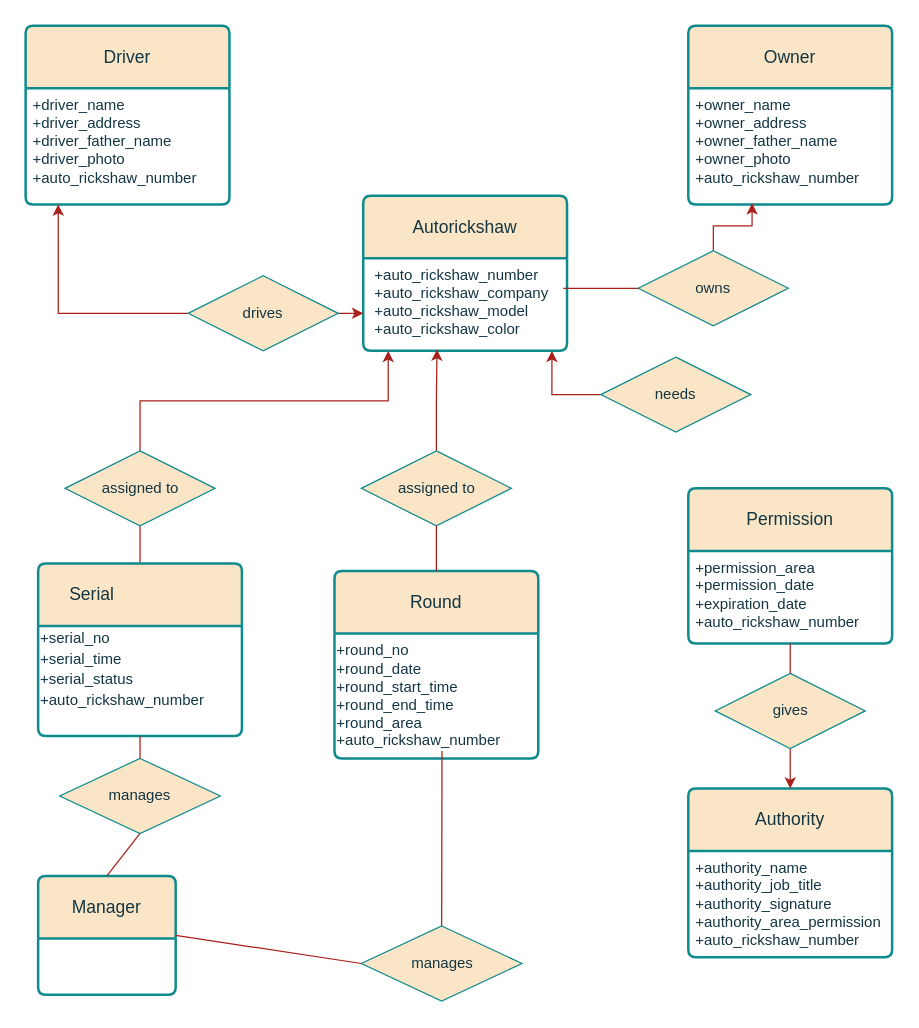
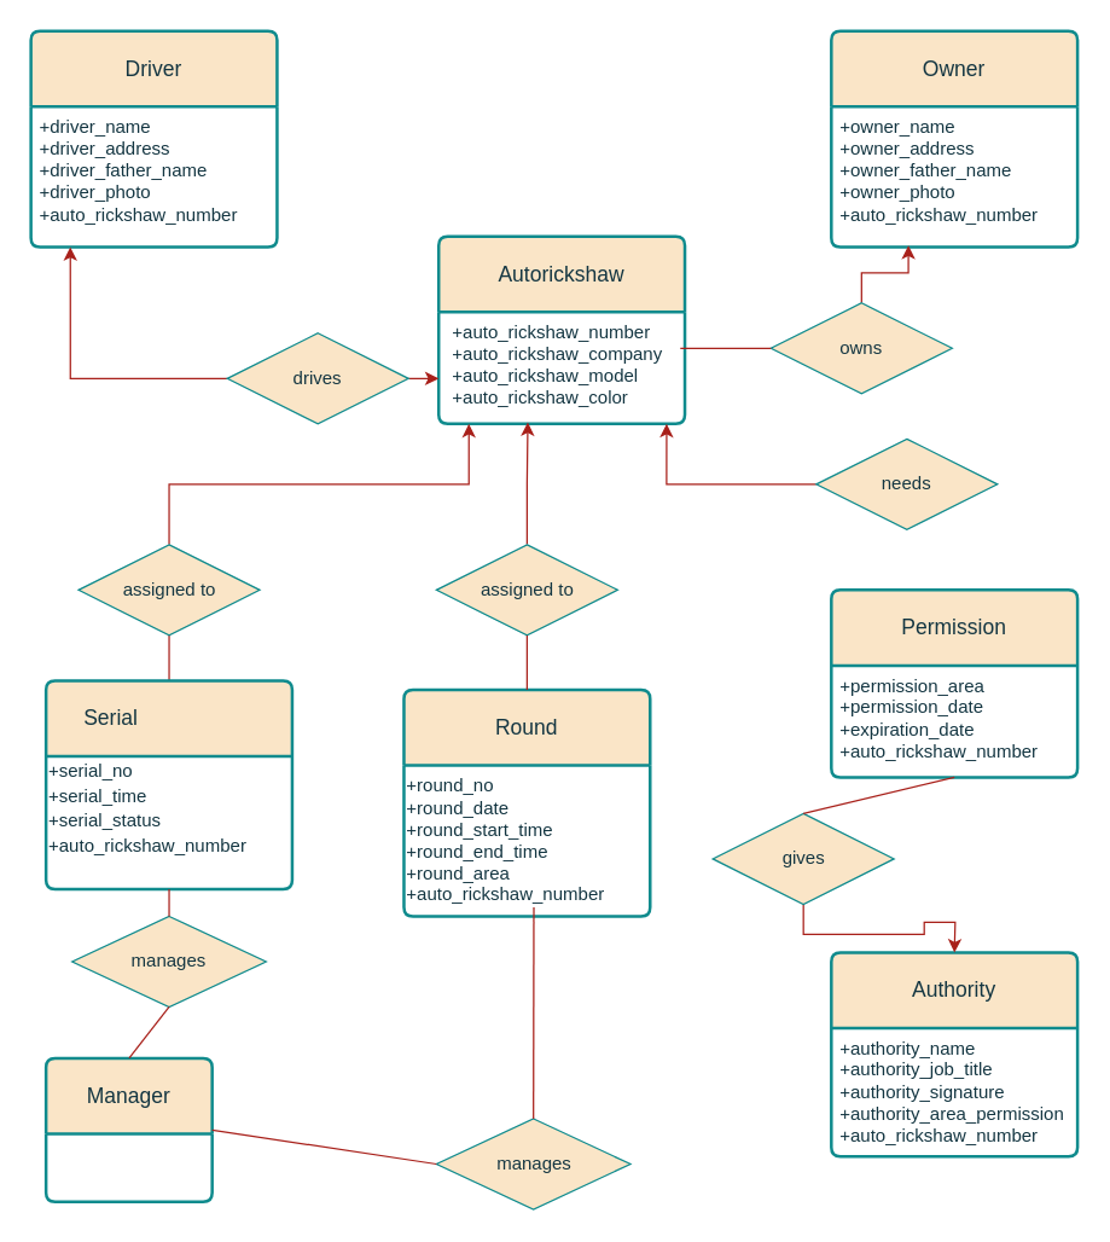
  <mxCell id="0" />
  <mxCell id="1" parent="0" />
  <mxCell id="2" value="Driver" style="swimlane;childLayout=stackLayout;horizontal=1;startSize=50;horizontalStack=0;rounded=1;fontSize=14;fontStyle=0;strokeWidth=2;resizeParent=0;resizeLast=1;shadow=0;dashed=0;align=center;arcSize=4;whiteSpace=wrap;html=1;labelBackgroundColor=none;fillColor=#FAE5C7;strokeColor=#0F8B8D;fontColor=#143642;" parent="1" vertex="1"><mxGeometry x="20" y="20" width="163" height="143" as="geometry" /></mxCell>
  <mxCell id="3" value="&lt;font style=&quot;font-size: 12px;&quot;&gt;+driver_name&lt;br&gt;+driver_address&lt;br&gt;+driver_father_name&lt;br&gt;+driver_photo&lt;br&gt;+auto_rickshaw_number&lt;/font&gt;" style="align=left;strokeColor=none;fillColor=none;spacingLeft=4;fontSize=12;verticalAlign=top;resizable=0;rotatable=0;part=1;html=1;labelBackgroundColor=none;fontColor=#143642;" parent="2" vertex="1"><mxGeometry y="50" width="163" height="93" as="geometry" /></mxCell>
  <mxCell id="4" value="Autorickshaw" style="swimlane;childLayout=stackLayout;horizontal=1;startSize=50;horizontalStack=0;rounded=1;fontSize=14;fontStyle=0;strokeWidth=2;resizeParent=0;resizeLast=1;shadow=0;dashed=0;align=center;arcSize=4;whiteSpace=wrap;html=1;labelBackgroundColor=none;fillColor=#FAE5C7;strokeColor=#0F8B8D;fontColor=#143642;" parent="1" vertex="1"><mxGeometry x="290" y="156" width="163" height="124" as="geometry" /></mxCell>
  <mxCell id="5" value="&lt;div&gt;&amp;nbsp;+auto_rickshaw_number&lt;/div&gt;&lt;div&gt;&amp;nbsp;+auto_rickshaw_company&lt;/div&gt;&lt;div&gt;&amp;nbsp;+auto_rickshaw_model&lt;/div&gt;&lt;div&gt;&amp;nbsp;+auto_rickshaw_color&lt;/div&gt;" style="align=left;strokeColor=none;fillColor=none;spacingLeft=4;fontSize=12;verticalAlign=top;resizable=0;rotatable=0;part=1;html=1;labelBackgroundColor=none;fontColor=#143642;" parent="4" vertex="1"><mxGeometry y="50" width="163" height="74" as="geometry" /></mxCell>
  <mxCell id="6" value="Owner" style="swimlane;childLayout=stackLayout;horizontal=1;startSize=50;horizontalStack=0;rounded=1;fontSize=14;fontStyle=0;strokeWidth=2;resizeParent=0;resizeLast=1;shadow=0;dashed=0;align=center;arcSize=4;whiteSpace=wrap;html=1;labelBackgroundColor=none;fillColor=#FAE5C7;strokeColor=#0F8B8D;fontColor=#143642;" parent="1" vertex="1"><mxGeometry x="550" y="20" width="163" height="143" as="geometry" /></mxCell>
  <mxCell id="7" value="&lt;div style=&quot;border-color: var(--border-color);&quot;&gt;+owner_name&lt;/div&gt;&lt;div style=&quot;border-color: var(--border-color);&quot;&gt;+owner_address&lt;/div&gt;&lt;div style=&quot;border-color: var(--border-color);&quot;&gt;+owner_father_name&lt;/div&gt;&lt;div style=&quot;border-color: var(--border-color);&quot;&gt;+owner_photo&lt;/div&gt;&lt;div style=&quot;border-color: var(--border-color);&quot;&gt;+auto_rickshaw_number&lt;/div&gt;" style="align=left;strokeColor=none;fillColor=none;spacingLeft=4;fontSize=12;verticalAlign=top;resizable=0;rotatable=0;part=1;html=1;labelBackgroundColor=none;fontColor=#143642;" parent="6" vertex="1"><mxGeometry y="50" width="163" height="93" as="geometry" /></mxCell>
  <mxCell id="8" value="Permission" style="swimlane;childLayout=stackLayout;horizontal=1;startSize=50;horizontalStack=0;rounded=1;fontSize=14;fontStyle=0;strokeWidth=2;resizeParent=0;resizeLast=1;shadow=0;dashed=0;align=center;arcSize=4;whiteSpace=wrap;html=1;labelBackgroundColor=none;fillColor=#FAE5C7;strokeColor=#0F8B8D;fontColor=#143642;" parent="1" vertex="1"><mxGeometry x="550" y="390" width="163" height="124" as="geometry" /></mxCell>
  <mxCell id="9" value="&lt;div&gt;+permission_area&lt;/div&gt;&lt;div&gt;+permission_date&lt;/div&gt;&lt;div&gt;+expiration_date&lt;/div&gt;&lt;div&gt;+auto_rickshaw_number&lt;/div&gt;" style="align=left;strokeColor=none;fillColor=none;spacingLeft=4;fontSize=12;verticalAlign=top;resizable=0;rotatable=0;part=1;html=1;labelBackgroundColor=none;fontColor=#143642;" parent="8" vertex="1"><mxGeometry y="50" width="163" height="74" as="geometry" /></mxCell>
  <mxCell id="10" value="Authority" style="swimlane;childLayout=stackLayout;horizontal=1;startSize=50;horizontalStack=0;rounded=1;fontSize=14;fontStyle=0;strokeWidth=2;resizeParent=0;resizeLast=1;shadow=0;dashed=0;align=center;arcSize=4;whiteSpace=wrap;html=1;labelBackgroundColor=none;fillColor=#FAE5C7;strokeColor=#0F8B8D;fontColor=#143642;" parent="1" vertex="1"><mxGeometry x="550" y="630" width="163" height="135" as="geometry" /></mxCell>
  <mxCell id="11" value="&lt;div&gt;+authority_name&lt;/div&gt;&lt;div&gt;+authority_job_title&lt;/div&gt;&lt;div&gt;+authority_signature&lt;/div&gt;&lt;div&gt;+authority_area_permission&lt;/div&gt;&lt;div&gt;+auto_rickshaw_number&lt;/div&gt;" style="align=left;strokeColor=none;fillColor=none;spacingLeft=4;fontSize=12;verticalAlign=top;resizable=0;rotatable=0;part=1;html=1;labelBackgroundColor=none;fontColor=#143642;" parent="10" vertex="1"><mxGeometry y="50" width="163" height="85" as="geometry" /></mxCell>
  <mxCell id="12" value="Round" style="swimlane;childLayout=stackLayout;horizontal=1;startSize=50;horizontalStack=0;rounded=1;fontSize=14;fontStyle=0;strokeWidth=2;resizeParent=0;resizeLast=1;shadow=0;dashed=0;align=center;arcSize=4;whiteSpace=wrap;html=1;labelBackgroundColor=none;fillColor=#FAE5C7;strokeColor=#0F8B8D;fontColor=#143642;" parent="1" vertex="1"><mxGeometry x="267" y="456" width="163" height="150" as="geometry" /></mxCell>
  <mxCell id="13" value="&lt;div&gt;+round_no&lt;/div&gt;&lt;div&gt;+round_date&lt;/div&gt;&lt;div&gt;+round_start_time&lt;/div&gt;&lt;div&gt;+round_end_time&lt;/div&gt;&lt;div&gt;+round_area&lt;/div&gt;&lt;div style=&quot;&quot;&gt;+auto_rickshaw_number&lt;/div&gt;" style="text;html=1;align=left;verticalAlign=middle;resizable=0;points=[];autosize=1;strokeColor=none;fillColor=none;fontColor=#143642;" parent="12" vertex="1"><mxGeometry y="50" width="163" height="100" as="geometry" /></mxCell>
  <mxCell id="14" style="edgeStyle=orthogonalEdgeStyle;rounded=0;orthogonalLoop=1;jettySize=auto;html=1;exitX=1;exitY=0.5;exitDx=0;exitDy=0;entryX=0;entryY=0.595;entryDx=0;entryDy=0;entryPerimeter=0;labelBackgroundColor=none;strokeColor=#A8201A;fontColor=default;" parent="1" source="16" target="5" edge="1"><mxGeometry relative="1" as="geometry" /></mxCell>
  <mxCell id="15" style="edgeStyle=orthogonalEdgeStyle;rounded=0;orthogonalLoop=1;jettySize=auto;html=1;exitX=0;exitY=0.5;exitDx=0;exitDy=0;entryX=0.16;entryY=1;entryDx=0;entryDy=0;entryPerimeter=0;labelBackgroundColor=none;strokeColor=#A8201A;fontColor=default;" parent="1" source="16" target="3" edge="1"><mxGeometry relative="1" as="geometry" /></mxCell>
  <mxCell id="16" value="drives" style="shape=rhombus;perimeter=rhombusPerimeter;whiteSpace=wrap;html=1;align=center;labelBackgroundColor=none;fillColor=#FAE5C7;strokeColor=#0F8B8D;fontColor=#143642;" parent="1" vertex="1"><mxGeometry x="150" y="220" width="120" height="60" as="geometry" /></mxCell>
  <mxCell id="17" value="manages" style="shape=rhombus;perimeter=rhombusPerimeter;whiteSpace=wrap;html=1;align=center;labelBackgroundColor=none;fillColor=#FAE5C7;strokeColor=#0F8B8D;fontColor=#143642;" parent="1" vertex="1"><mxGeometry x="288.5" y="740" width="128.5" height="60" as="geometry" /></mxCell>
  <mxCell id="18" style="edgeStyle=orthogonalEdgeStyle;rounded=0;orthogonalLoop=1;jettySize=auto;html=1;exitX=0.5;exitY=0;exitDx=0;exitDy=0;entryX=0.313;entryY=0.989;entryDx=0;entryDy=0;entryPerimeter=0;labelBackgroundColor=none;strokeColor=#A8201A;fontColor=default;" parent="1" source="19" target="7" edge="1"><mxGeometry relative="1" as="geometry" /></mxCell>
  <mxCell id="19" value="owns" style="shape=rhombus;perimeter=rhombusPerimeter;whiteSpace=wrap;html=1;align=center;labelBackgroundColor=none;fillColor=#FAE5C7;strokeColor=#0F8B8D;fontColor=#143642;" parent="1" vertex="1"><mxGeometry x="510" y="200" width="120" height="60" as="geometry" /></mxCell>
  <mxCell id="20" value="" style="endArrow=none;html=1;rounded=0;labelBackgroundColor=none;strokeColor=#A8201A;fontColor=default;" parent="1" target="19" edge="1"><mxGeometry width="50" height="50" relative="1" as="geometry"><mxPoint x="450" y="230" as="sourcePoint" /><mxPoint x="370" y="180" as="targetPoint" /></mxGeometry></mxCell>
  <mxCell id="21" style="edgeStyle=orthogonalEdgeStyle;rounded=0;orthogonalLoop=1;jettySize=auto;html=1;exitX=0.5;exitY=0;exitDx=0;exitDy=0;entryX=0.362;entryY=0.986;entryDx=0;entryDy=0;entryPerimeter=0;strokeColor=#A8201A;fontColor=#143642;fillColor=#FAE5C7;" parent="1" source="22" target="5" edge="1"><mxGeometry relative="1" as="geometry" /></mxCell>
  <mxCell id="22" value="assigned to" style="shape=rhombus;perimeter=rhombusPerimeter;whiteSpace=wrap;html=1;align=center;labelBackgroundColor=none;fillColor=#FAE5C7;strokeColor=#0F8B8D;fontColor=#143642;" parent="1" vertex="1"><mxGeometry x="288.5" y="360" width="120" height="60" as="geometry" /></mxCell>
  <mxCell id="23" style="edgeStyle=orthogonalEdgeStyle;rounded=0;orthogonalLoop=1;jettySize=auto;html=1;exitX=0.5;exitY=0;exitDx=0;exitDy=0;strokeColor=#A8201A;fontColor=#143642;fillColor=#FAE5C7;" parent="1" target="5" edge="1"><mxGeometry relative="1" as="geometry"><mxPoint x="111.5" y="360" as="sourcePoint" /><Array as="points"><mxPoint x="112" y="320" /><mxPoint x="310" y="320" /></Array></mxGeometry></mxCell>
  <mxCell id="24" value="" style="endArrow=none;html=1;rounded=0;entryX=0.5;entryY=1;entryDx=0;entryDy=0;labelBackgroundColor=none;strokeColor=#A8201A;fontColor=default;" parent="1" edge="1"><mxGeometry width="50" height="50" relative="1" as="geometry"><mxPoint x="111.5" y="450" as="sourcePoint" /><mxPoint x="111.5" y="420" as="targetPoint" /></mxGeometry></mxCell>
  <mxCell id="25" value="" style="endArrow=none;html=1;rounded=0;exitX=0.5;exitY=0;exitDx=0;exitDy=0;entryX=0.5;entryY=1;entryDx=0;entryDy=0;labelBackgroundColor=none;strokeColor=#A8201A;fontColor=default;" parent="1" source="12" target="22" edge="1"><mxGeometry width="50" height="50" relative="1" as="geometry"><mxPoint x="308.5" y="410" as="sourcePoint" /><mxPoint x="358.5" y="360" as="targetPoint" /></mxGeometry></mxCell>
  <mxCell id="26" style="edgeStyle=orthogonalEdgeStyle;rounded=0;orthogonalLoop=1;jettySize=auto;html=1;exitX=0.5;exitY=1;exitDx=0;exitDy=0;entryX=0.5;entryY=0;entryDx=0;entryDy=0;labelBackgroundColor=none;strokeColor=#A8201A;fontColor=default;" parent="1" source="27" edge="1"><mxGeometry relative="1" as="geometry"><mxPoint x="631.5" y="630" as="targetPoint" /></mxGeometry></mxCell>
- <mxCell id="27" value="gives" style="shape=rhombus;perimeter=rhombusPerimeter;whiteSpace=wrap;html=1;align=center;labelBackgroundColor=none;fillColor=#FAE5C7;strokeColor=#0F8B8D;fontColor=#143642;" parent="1" vertex="1"><mxGeometry x="571.5" y="538" width="120" height="60" as="geometry" /></mxCell>
+ <mxCell id="27" value="gives" style="shape=rhombus;perimeter=rhombusPerimeter;whiteSpace=wrap;html=1;align=center;labelBackgroundColor=none;fillColor=#FAE5C7;strokeColor=#0F8B8D;fontColor=#143642;" parent="1" vertex="1"><mxGeometry x="471.5" y="538" width="120" height="60" as="geometry" /></mxCell>
  <mxCell id="28" value="" style="endArrow=none;html=1;rounded=0;entryX=0.5;entryY=0;entryDx=0;entryDy=0;exitX=0.5;exitY=1;exitDx=0;exitDy=0;labelBackgroundColor=none;strokeColor=#A8201A;fontColor=default;" parent="1" source="9" target="27" edge="1"><mxGeometry width="50" height="50" relative="1" as="geometry"><mxPoint x="330" y="540" as="sourcePoint" /><mxPoint x="380" y="490" as="targetPoint" /></mxGeometry></mxCell>
  <mxCell id="29" style="edgeStyle=orthogonalEdgeStyle;rounded=0;orthogonalLoop=1;jettySize=auto;html=1;exitX=0;exitY=0.5;exitDx=0;exitDy=0;entryX=0.926;entryY=1;entryDx=0;entryDy=0;entryPerimeter=0;labelBackgroundColor=none;strokeColor=#A8201A;fontColor=default;" parent="1" source="30" target="5" edge="1"><mxGeometry relative="1" as="geometry" /></mxCell>
- <mxCell id="30" value="needs" style="shape=rhombus;perimeter=rhombusPerimeter;whiteSpace=wrap;html=1;align=center;labelBackgroundColor=none;fillColor=#FAE5C7;strokeColor=#0F8B8D;fontColor=#143642;" parent="1" vertex="1"><mxGeometry x="480" y="285" width="120" height="60" as="geometry" /></mxCell>
+ <mxCell id="30" value="needs" style="shape=rhombus;perimeter=rhombusPerimeter;whiteSpace=wrap;html=1;align=center;labelBackgroundColor=none;fillColor=#FAE5C7;strokeColor=#0F8B8D;fontColor=#143642;" parent="1" vertex="1"><mxGeometry x="540" y="290" width="120" height="60" as="geometry" /></mxCell>
  <mxCell id="31" value="&lt;br&gt;&lt;br&gt;&lt;br&gt;&amp;nbsp; &amp;nbsp; &amp;nbsp; &amp;nbsp; &amp;nbsp; &amp;nbsp; &amp;nbsp; &lt;br&gt;&lt;br&gt;&lt;span style=&quot;white-space: pre;&quot;&gt; &lt;/span&gt;&amp;nbsp; &amp;nbsp; &amp;nbsp;Serial&lt;br&gt;&lt;span style=&quot;font-size: 12px;&quot;&gt;&lt;br&gt;+serial_no&lt;br&gt;+serial_time&lt;/span&gt;&lt;br style=&quot;border-color: var(--border-color); font-size: 12px;&quot;&gt;&lt;span style=&quot;font-size: 12px;&quot;&gt;+serial_status&lt;/span&gt;&lt;br style=&quot;border-color: var(--border-color); font-size: 12px;&quot;&gt;&lt;span style=&quot;font-size: 12px;&quot;&gt;+auto_rickshaw_number&lt;/span&gt;" style="swimlane;childLayout=stackLayout;horizontal=1;startSize=50;horizontalStack=0;rounded=1;fontSize=14;fontStyle=0;strokeWidth=2;resizeParent=0;resizeLast=1;shadow=0;dashed=0;align=left;arcSize=4;whiteSpace=wrap;html=1;labelBackgroundColor=none;fillColor=#FAE5C7;strokeColor=#0F8B8D;fontColor=#143642;" parent="1" vertex="1"><mxGeometry x="30" y="450" width="163" height="138" as="geometry" /></mxCell>
  <mxCell id="32" value="Manager" style="swimlane;childLayout=stackLayout;horizontal=1;startSize=50;horizontalStack=0;rounded=1;fontSize=14;fontStyle=0;strokeWidth=2;resizeParent=0;resizeLast=1;shadow=0;dashed=0;align=center;arcSize=4;whiteSpace=wrap;html=1;labelBackgroundColor=none;fillColor=#FAE5C7;strokeColor=#0F8B8D;fontColor=#143642;" parent="1" vertex="1"><mxGeometry x="30" y="700" width="110" height="95" as="geometry" /></mxCell>
  <mxCell id="33" value="manages" style="shape=rhombus;perimeter=rhombusPerimeter;whiteSpace=wrap;html=1;align=center;labelBackgroundColor=none;fillColor=#FAE5C7;strokeColor=#0F8B8D;fontColor=#143642;" parent="1" vertex="1"><mxGeometry x="47.25" y="606" width="128.5" height="60" as="geometry" /></mxCell>
  <mxCell id="34" value="" style="endArrow=none;html=1;rounded=0;strokeColor=#A8201A;fontColor=#143642;fillColor=#FAE5C7;exitX=0.5;exitY=0;exitDx=0;exitDy=0;entryX=0.5;entryY=1;entryDx=0;entryDy=0;" parent="1" source="33" target="31" edge="1"><mxGeometry relative="1" as="geometry"><mxPoint x="260" y="610" as="sourcePoint" /><mxPoint x="420" y="610" as="targetPoint" /></mxGeometry></mxCell>
  <mxCell id="35" value="" style="endArrow=none;html=1;rounded=0;strokeColor=#A8201A;fontColor=#143642;fillColor=#FAE5C7;exitX=0.5;exitY=1;exitDx=0;exitDy=0;entryX=0.5;entryY=0;entryDx=0;entryDy=0;" parent="1" source="33" target="32" edge="1"><mxGeometry relative="1" as="geometry"><mxPoint x="260" y="610" as="sourcePoint" /><mxPoint x="420" y="610" as="targetPoint" /></mxGeometry></mxCell>
  <mxCell id="36" value="" style="endArrow=none;html=1;rounded=0;strokeColor=#A8201A;fontColor=#143642;fillColor=#FAE5C7;exitX=1;exitY=0.5;exitDx=0;exitDy=0;entryX=0;entryY=0.5;entryDx=0;entryDy=0;" parent="1" source="32" target="17" edge="1"><mxGeometry relative="1" as="geometry"><mxPoint x="260" y="610" as="sourcePoint" /><mxPoint x="420" y="610" as="targetPoint" /></mxGeometry></mxCell>
  <mxCell id="37" value="" style="endArrow=none;html=1;rounded=0;strokeColor=#A8201A;fontColor=#143642;fillColor=#FAE5C7;exitX=0.5;exitY=0;exitDx=0;exitDy=0;" parent="1" source="17" edge="1"><mxGeometry relative="1" as="geometry"><mxPoint x="260" y="610" as="sourcePoint" /><mxPoint x="353" y="600" as="targetPoint" /></mxGeometry></mxCell>
  <mxCell id="38" value="assigned to" style="shape=rhombus;perimeter=rhombusPerimeter;whiteSpace=wrap;html=1;align=center;labelBackgroundColor=none;fillColor=#FAE5C7;strokeColor=#0F8B8D;fontColor=#143642;" parent="1" vertex="1"><mxGeometry x="51.5" y="360" width="120" height="60" as="geometry" /></mxCell>
